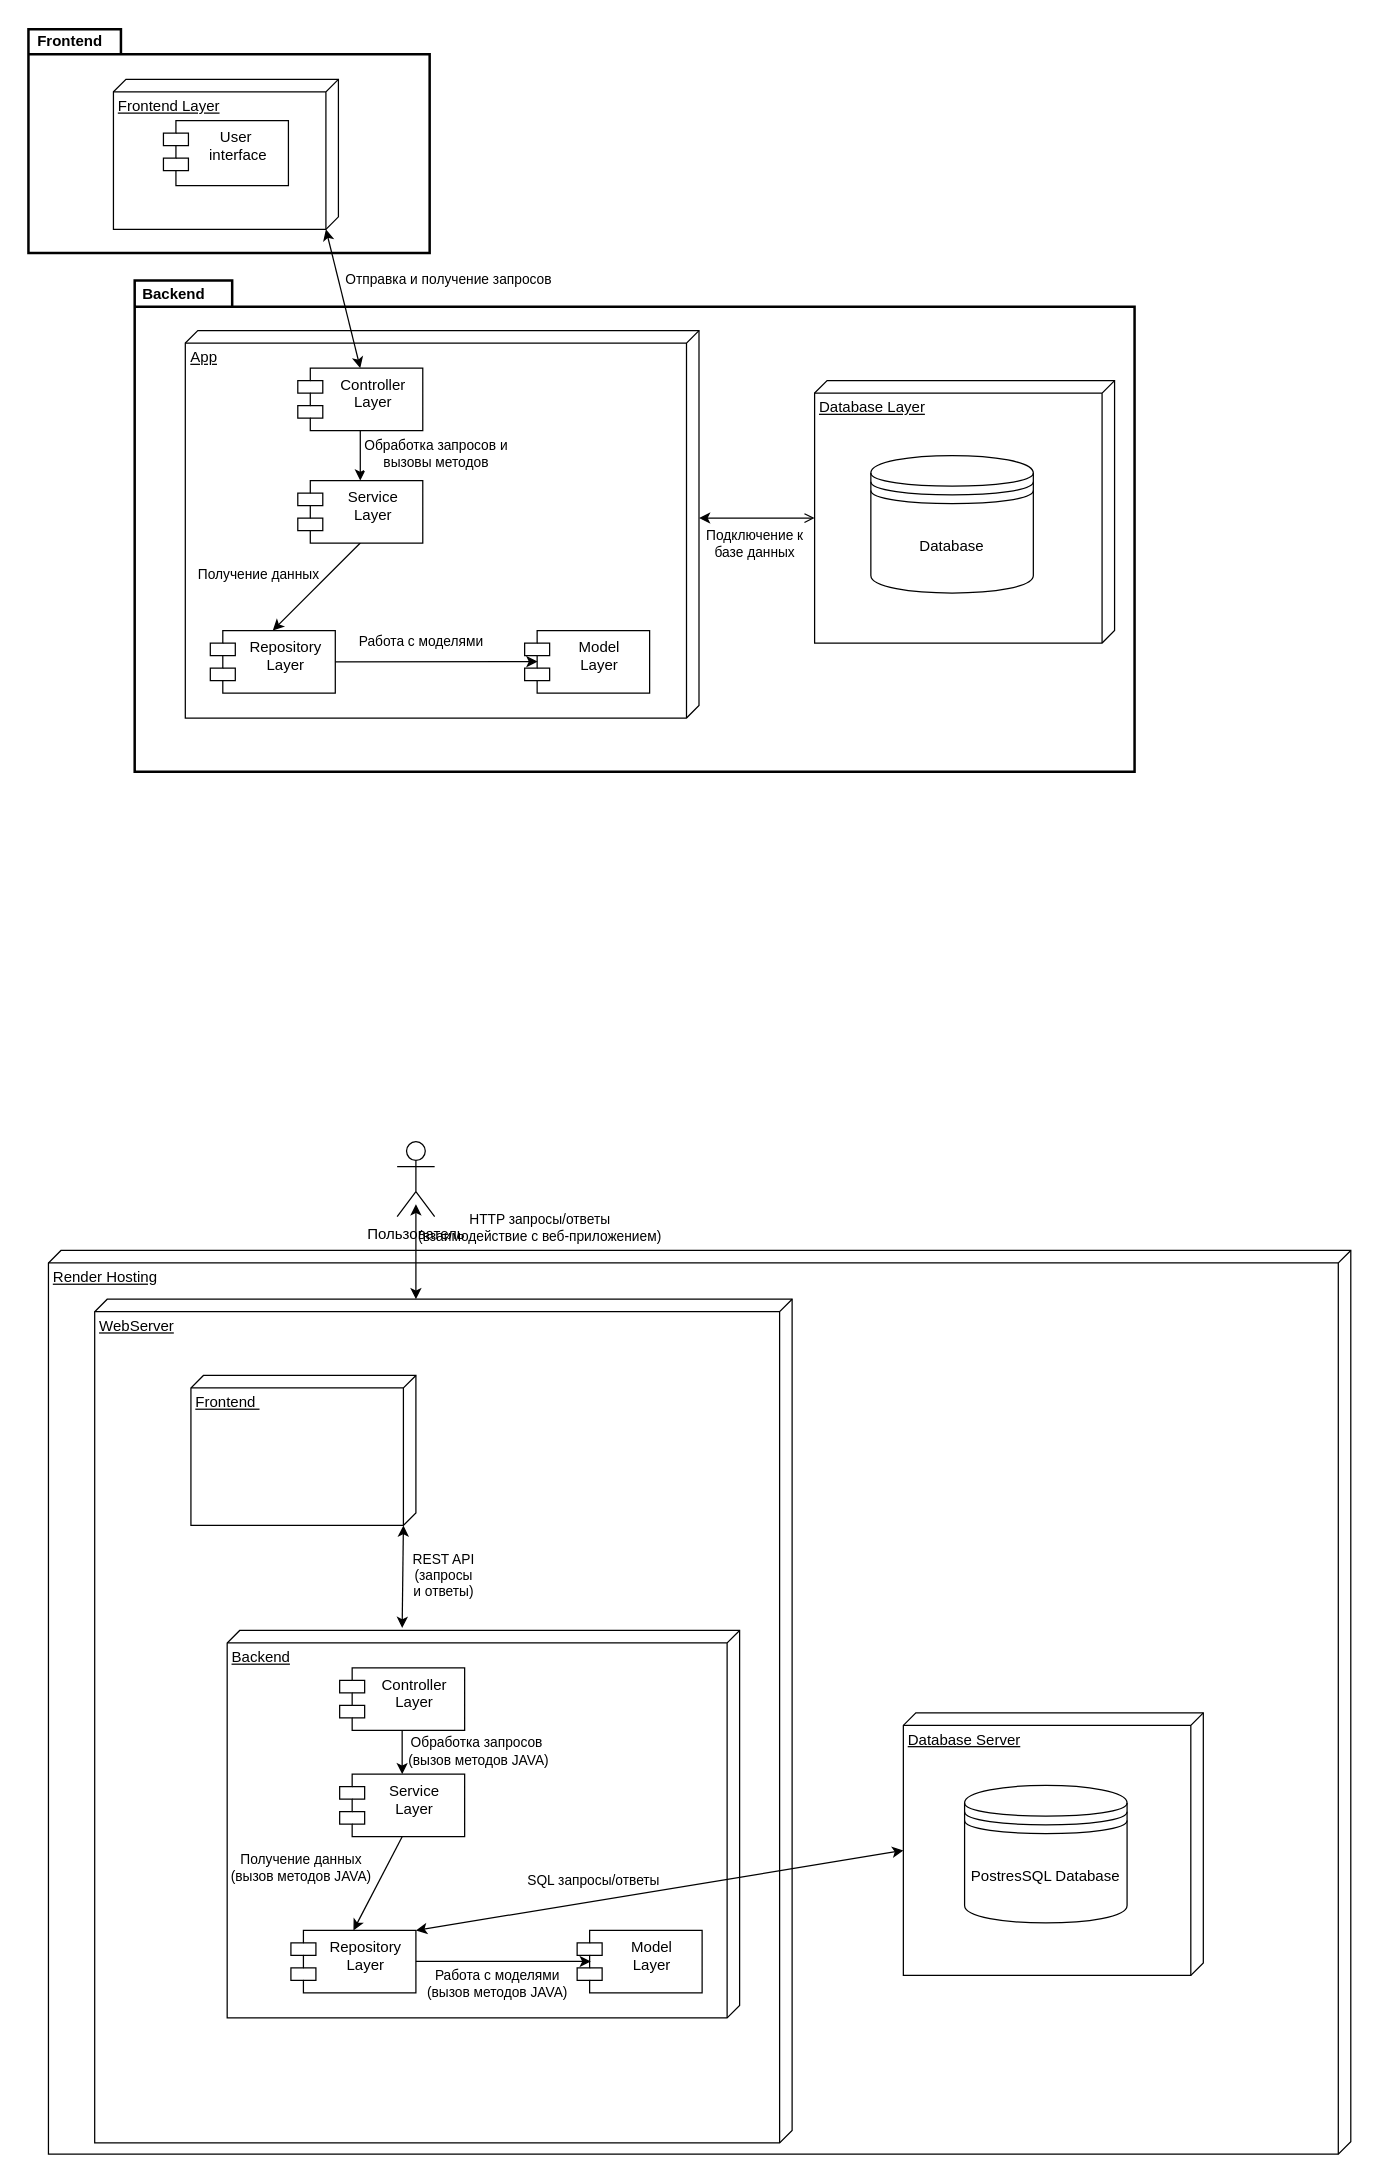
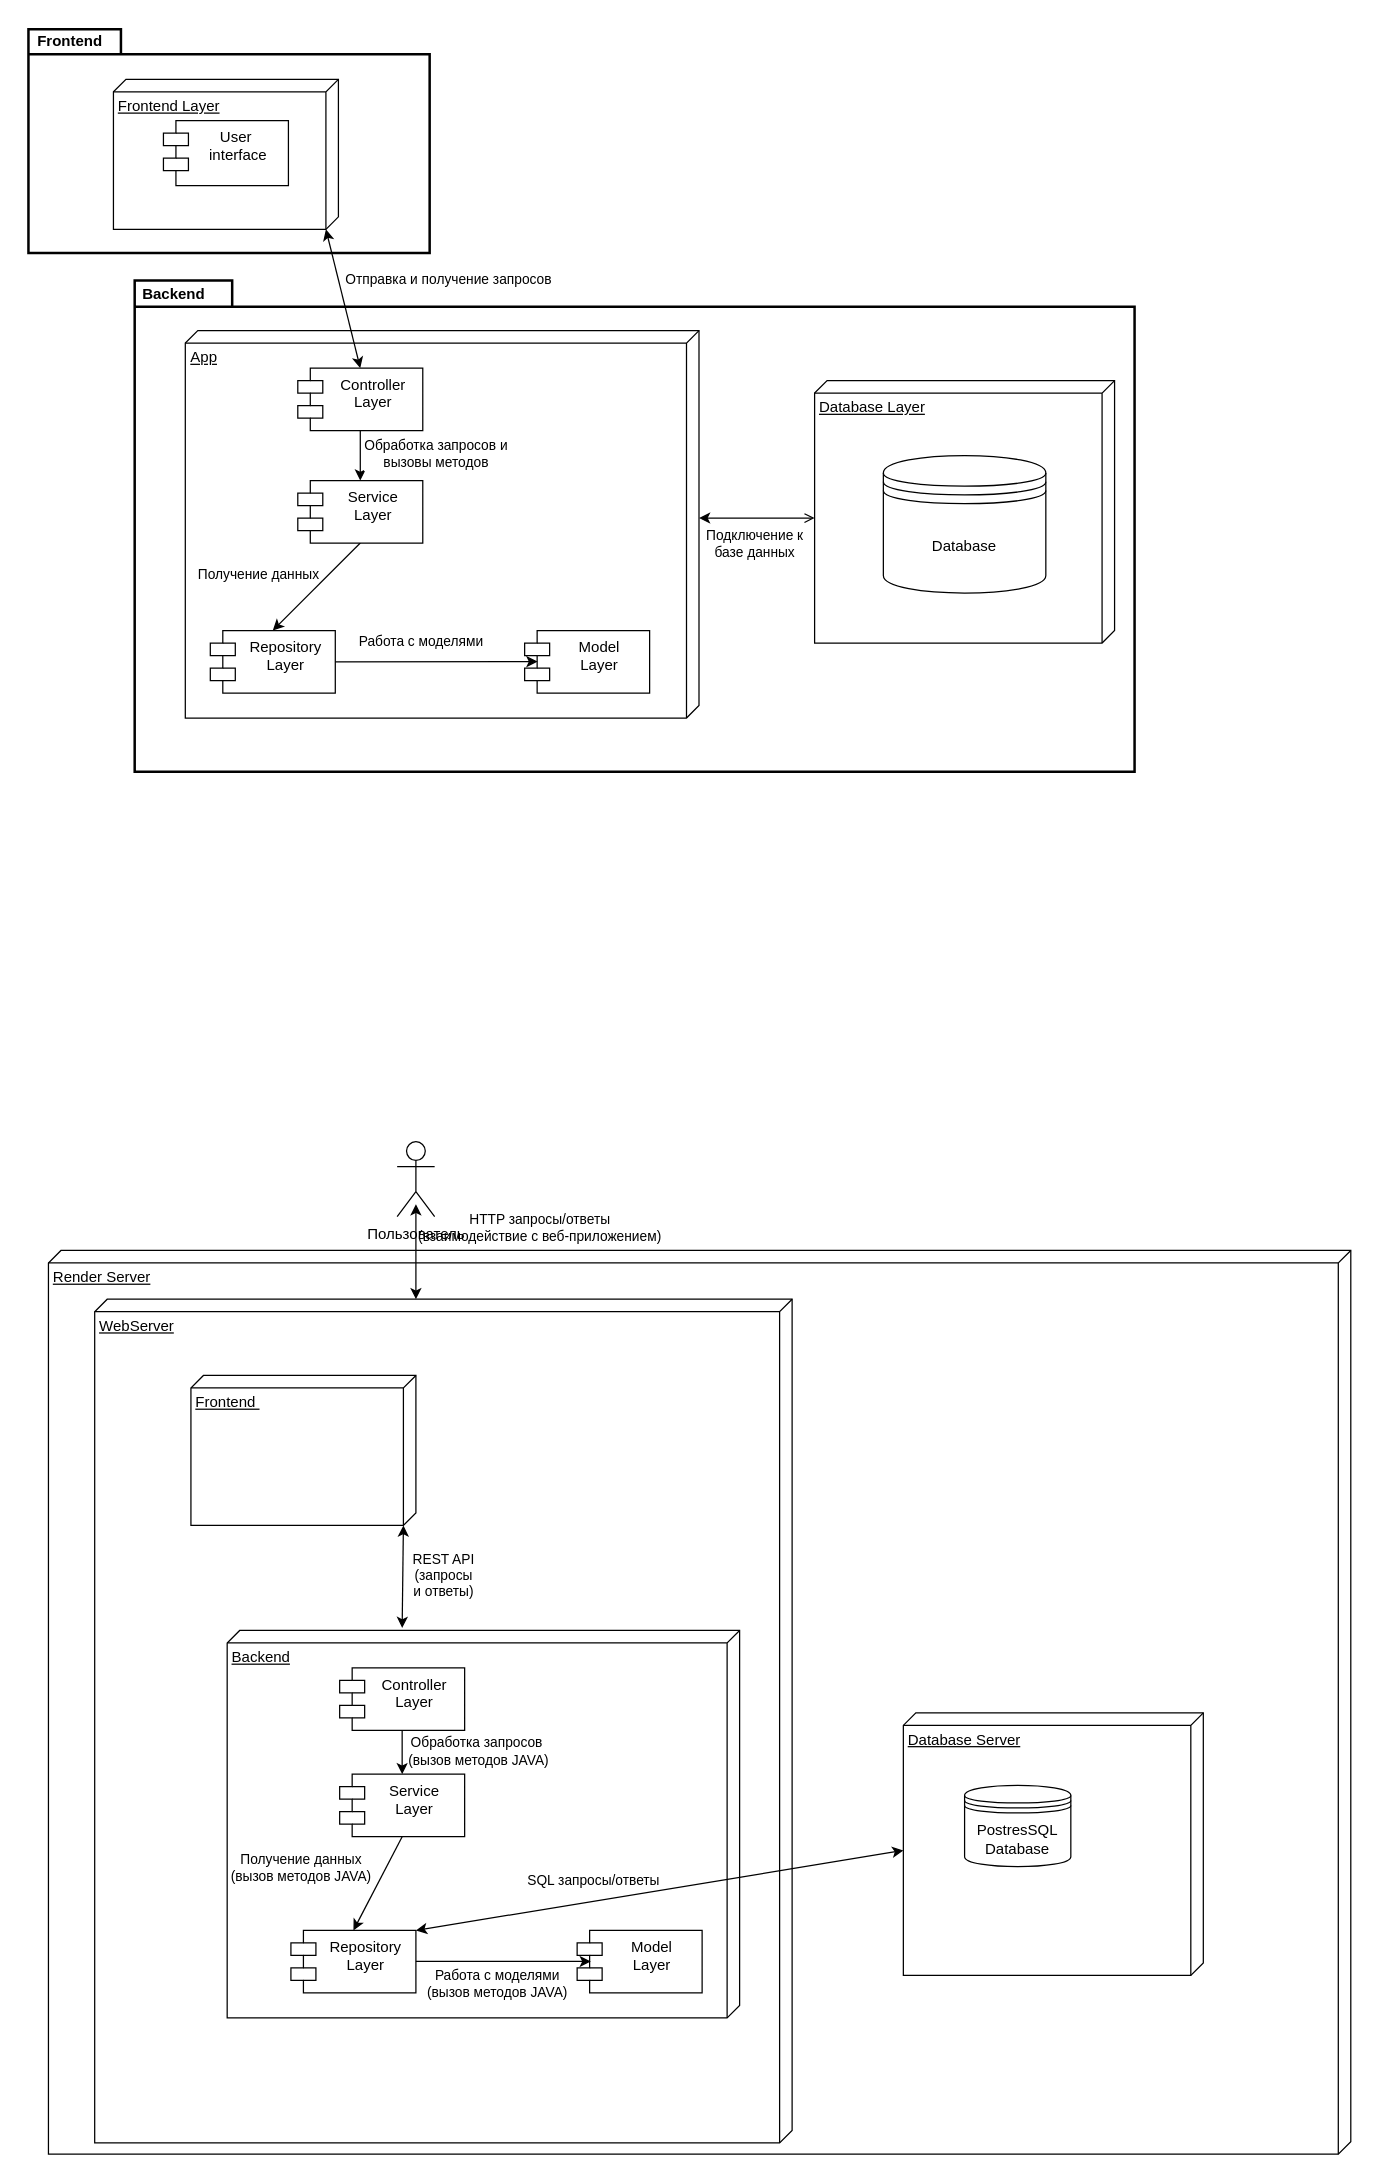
  <mxCell id="0" />
  <mxCell id="1" parent="0" />
- <mxCell id="2" value="Render Hosting" style="verticalAlign=top;align=left;spacingTop=8;spacingLeft=2;spacingRight=12;shape=cube;size=10;direction=south;fontStyle=4;html=1;whiteSpace=wrap;" parent="1" vertex="1"><mxGeometry x="38" y="1000" width="1042" height="723" as="geometry" /></mxCell>
+ <mxCell id="2" value="Render Server" style="verticalAlign=top;align=left;spacingTop=8;spacingLeft=2;spacingRight=12;shape=cube;size=10;direction=south;fontStyle=4;html=1;whiteSpace=wrap;" parent="1" vertex="1"><mxGeometry x="38" y="1000" width="1042" height="723" as="geometry" /></mxCell>
  <mxCell id="3" value="WebServer" style="verticalAlign=top;align=left;spacingTop=8;spacingLeft=2;spacingRight=12;shape=cube;size=10;direction=south;fontStyle=4;html=1;whiteSpace=wrap;" parent="1" vertex="1"><mxGeometry x="75" y="1039" width="558" height="675" as="geometry" /></mxCell>
  <mxCell id="4" value="" style="shape=folder;tabWidth=78;tabHeight=21;tabPosition=left;strokeWidth=2;html=1;whiteSpace=wrap;align=center;" vertex="1" parent="1"><mxGeometry x="107" y="224" width="800" height="393" as="geometry" /></mxCell>
  <mxCell id="5" value="123" style="shape=folder;tabWidth=74;tabHeight=20;tabPosition=left;strokeWidth=2;html=1;whiteSpace=wrap;align=center;" vertex="1" parent="1"><mxGeometry x="22" y="23" width="321" height="179" as="geometry" /></mxCell>
  <mxCell id="6" value="Frontend&amp;nbsp;" style="verticalAlign=top;align=left;spacingTop=8;spacingLeft=2;spacingRight=12;shape=cube;size=10;direction=south;fontStyle=4;html=1;whiteSpace=wrap;" parent="1" vertex="1"><mxGeometry x="152" y="1100" width="180" height="120" as="geometry" /></mxCell>
  <mxCell id="7" value="Backend" style="verticalAlign=top;align=left;spacingTop=8;spacingLeft=2;spacingRight=12;shape=cube;size=10;direction=south;fontStyle=4;html=1;whiteSpace=wrap;" parent="1" vertex="1"><mxGeometry x="181" y="1304" width="410" height="310" as="geometry" /></mxCell>
  <mxCell id="8" value="Database Server" style="verticalAlign=top;align=left;spacingTop=8;spacingLeft=2;spacingRight=12;shape=cube;size=10;direction=south;fontStyle=4;html=1;whiteSpace=wrap;" parent="1" vertex="1"><mxGeometry x="722" y="1370" width="240" height="210" as="geometry" /></mxCell>
- <mxCell id="9" value="PostresSQL Database" style="shape=datastore;whiteSpace=wrap;html=1;" parent="1" vertex="1"><mxGeometry x="771" y="1428" width="130" height="110" as="geometry" /></mxCell>
+ <mxCell id="9" value="PostresSQL Database" style="shape=datastore;whiteSpace=wrap;html=1;" parent="1" vertex="1"><mxGeometry x="771" y="1428" width="85" height="65" as="geometry" /></mxCell>
  <mxCell id="10" style="edgeStyle=orthogonalEdgeStyle;rounded=0;orthogonalLoop=1;jettySize=auto;html=1;exitX=0.5;exitY=1;exitDx=0;exitDy=0;entryX=0.5;entryY=0;entryDx=0;entryDy=0;" parent="1" source="12" target="15" edge="1"><mxGeometry relative="1" as="geometry" /></mxCell>
  <mxCell id="11" value="Обработка запросов&amp;nbsp;&lt;div&gt;(вызов методов JAVA)&lt;/div&gt;" style="edgeLabel;html=1;align=center;verticalAlign=middle;resizable=0;points=[];" parent="10" vertex="1" connectable="0"><mxGeometry x="-0.08" y="1" relative="1" as="geometry"><mxPoint x="59" as="offset" /></mxGeometry></mxCell>
  <mxCell id="12" value="Controller Layer" style="shape=module;align=left;spacingLeft=20;align=center;verticalAlign=top;whiteSpace=wrap;html=1;" parent="1" vertex="1"><mxGeometry x="271" y="1334" width="100" height="50" as="geometry" /></mxCell>
  <mxCell id="13" style="rounded=0;orthogonalLoop=1;jettySize=auto;html=1;exitX=0.5;exitY=1;exitDx=0;exitDy=0;entryX=0.5;entryY=0;entryDx=0;entryDy=0;" parent="1" source="15" target="17" edge="1"><mxGeometry relative="1" as="geometry" /></mxCell>
  <mxCell id="14" value="Получение данных&lt;div&gt;(вызов методов JAVA)&lt;br&gt;&lt;/div&gt;" style="edgeLabel;html=1;align=center;verticalAlign=middle;resizable=0;points=[];labelBackgroundColor=none;" parent="13" vertex="1" connectable="0"><mxGeometry x="0.426" y="2" relative="1" as="geometry"><mxPoint x="-56" y="-30" as="offset" /></mxGeometry></mxCell>
  <mxCell id="15" value="Service&lt;div&gt;Layer&lt;/div&gt;" style="shape=module;align=left;spacingLeft=20;align=center;verticalAlign=top;whiteSpace=wrap;html=1;" parent="1" vertex="1"><mxGeometry x="271" y="1419" width="100" height="50" as="geometry" /></mxCell>
  <mxCell id="16" value="Model&lt;div&gt;Layer&lt;/div&gt;" style="shape=module;align=left;spacingLeft=20;align=center;verticalAlign=top;whiteSpace=wrap;html=1;" parent="1" vertex="1"><mxGeometry x="461" y="1544" width="100" height="50" as="geometry" /></mxCell>
  <mxCell id="17" value="Repository&lt;div&gt;Layer&lt;/div&gt;" style="shape=module;align=left;spacingLeft=20;align=center;verticalAlign=top;whiteSpace=wrap;html=1;" parent="1" vertex="1"><mxGeometry x="232" y="1544" width="100" height="50" as="geometry" /></mxCell>
  <mxCell id="18" style="rounded=0;orthogonalLoop=1;jettySize=auto;html=1;exitX=0;exitY=0;exitDx=120;exitDy=10;exitPerimeter=0;startArrow=classic;startFill=1;" parent="1" source="6" edge="1"><mxGeometry relative="1" as="geometry"><mxPoint x="321" y="1302" as="targetPoint" /></mxGeometry></mxCell>
  <mxCell id="19" value="REST API &lt;br&gt;(запросы&lt;div&gt;и ответы)&lt;/div&gt;" style="edgeLabel;html=1;align=center;verticalAlign=middle;resizable=0;points=[];labelBackgroundColor=none;" parent="18" vertex="1" connectable="0"><mxGeometry x="-0.253" y="3" relative="1" as="geometry"><mxPoint x="29" y="8" as="offset" /></mxGeometry></mxCell>
  <mxCell id="20" style="rounded=0;orthogonalLoop=1;jettySize=auto;html=1;exitX=1;exitY=0.5;exitDx=0;exitDy=0;entryX=0.11;entryY=0.5;entryDx=0;entryDy=0;entryPerimeter=0;startArrow=none;startFill=0;" parent="1" edge="1"><mxGeometry relative="1" as="geometry"><mxPoint x="332" y="1568.85" as="sourcePoint" /><mxPoint x="472" y="1568.85" as="targetPoint" /></mxGeometry></mxCell>
  <mxCell id="21" value="Работа с моделями&lt;div&gt;(вызов методов JAVA)&lt;br&gt;&lt;/div&gt;" style="edgeLabel;html=1;align=center;verticalAlign=middle;resizable=0;points=[];" parent="20" vertex="1" connectable="0"><mxGeometry x="-0.179" relative="1" as="geometry"><mxPoint x="7" y="18" as="offset" /></mxGeometry></mxCell>
  <mxCell id="22" style="rounded=0;orthogonalLoop=1;jettySize=auto;html=1;exitX=1;exitY=0;exitDx=0;exitDy=0;entryX=0;entryY=0;entryDx=110;entryDy=240;entryPerimeter=0;startArrow=classic;startFill=1;" parent="1" source="17" target="8" edge="1"><mxGeometry relative="1" as="geometry" /></mxCell>
  <mxCell id="23" value="SQL запросы/ответы" style="edgeLabel;html=1;align=center;verticalAlign=middle;resizable=0;points=[];" parent="22" vertex="1" connectable="0"><mxGeometry x="-0.479" y="2" relative="1" as="geometry"><mxPoint x="40" y="-22" as="offset" /></mxGeometry></mxCell>
  <mxCell id="24" value="Пользователь" style="shape=umlActor;verticalLabelPosition=bottom;verticalAlign=top;html=1;outlineConnect=0;" parent="1" vertex="1"><mxGeometry x="317" y="913" width="30" height="60" as="geometry" /></mxCell>
  <mxCell id="25" value="Database Layer" style="verticalAlign=top;align=left;spacingTop=8;spacingLeft=2;spacingRight=12;shape=cube;size=10;direction=south;fontStyle=4;html=1;whiteSpace=wrap;" parent="1" vertex="1"><mxGeometry x="651" y="304" width="240" height="210" as="geometry" /></mxCell>
- <mxCell id="26" value="Database" style="shape=datastore;whiteSpace=wrap;html=1;" parent="1" vertex="1"><mxGeometry x="696" y="364" width="130" height="110" as="geometry" /></mxCell>
+ <mxCell id="26" value="Database" style="shape=datastore;whiteSpace=wrap;html=1;" parent="1" vertex="1"><mxGeometry x="706" y="364" width="130" height="110" as="geometry" /></mxCell>
  <mxCell id="27" value="Frontend Layer" style="verticalAlign=top;align=left;spacingTop=8;spacingLeft=2;spacingRight=12;shape=cube;size=10;direction=south;fontStyle=4;html=1;whiteSpace=wrap;" parent="1" vertex="1"><mxGeometry x="90" y="63" width="180" height="120" as="geometry" /></mxCell>
  <mxCell id="28" value="User&amp;nbsp;&lt;div&gt;interface&lt;/div&gt;" style="shape=module;align=left;spacingLeft=20;align=center;verticalAlign=top;whiteSpace=wrap;html=1;" parent="1" vertex="1"><mxGeometry x="130" y="96" width="100" height="52" as="geometry" /></mxCell>
  <mxCell id="29" value="App" style="verticalAlign=top;align=left;spacingTop=8;spacingLeft=2;spacingRight=12;shape=cube;size=10;direction=south;fontStyle=4;html=1;whiteSpace=wrap;" parent="1" vertex="1"><mxGeometry x="147.5" y="264" width="411" height="310" as="geometry" /></mxCell>
  <mxCell id="30" style="edgeStyle=orthogonalEdgeStyle;rounded=0;orthogonalLoop=1;jettySize=auto;html=1;exitX=0.5;exitY=1;exitDx=0;exitDy=0;entryX=0.5;entryY=0;entryDx=0;entryDy=0;" parent="1" source="32" target="35" edge="1"><mxGeometry relative="1" as="geometry" /></mxCell>
  <mxCell id="31" value="Обработка запросов и&lt;br&gt;вызовы методов" style="edgeLabel;html=1;align=center;verticalAlign=middle;resizable=0;points=[];" parent="30" vertex="1" connectable="0"><mxGeometry x="-0.08" y="1" relative="1" as="geometry"><mxPoint x="59" as="offset" /></mxGeometry></mxCell>
  <mxCell id="32" value="Controller Layer" style="shape=module;align=left;spacingLeft=20;align=center;verticalAlign=top;whiteSpace=wrap;html=1;" parent="1" vertex="1"><mxGeometry x="237.5" y="294" width="100" height="50" as="geometry" /></mxCell>
  <mxCell id="33" style="rounded=0;orthogonalLoop=1;jettySize=auto;html=1;exitX=0.5;exitY=1;exitDx=0;exitDy=0;entryX=0.5;entryY=0;entryDx=0;entryDy=0;" parent="1" source="35" target="37" edge="1"><mxGeometry relative="1" as="geometry" /></mxCell>
  <mxCell id="34" value="Получение данных" style="edgeLabel;html=1;align=center;verticalAlign=middle;resizable=0;points=[];" parent="33" vertex="1" connectable="0"><mxGeometry x="0.426" y="2" relative="1" as="geometry"><mxPoint x="-33" y="-27" as="offset" /></mxGeometry></mxCell>
  <mxCell id="35" value="Service&lt;div&gt;Layer&lt;/div&gt;" style="shape=module;align=left;spacingLeft=20;align=center;verticalAlign=top;whiteSpace=wrap;html=1;" parent="1" vertex="1"><mxGeometry x="237.5" y="384" width="100" height="50" as="geometry" /></mxCell>
  <mxCell id="36" value="Model&lt;div&gt;Layer&lt;/div&gt;" style="shape=module;align=left;spacingLeft=20;align=center;verticalAlign=top;whiteSpace=wrap;html=1;" parent="1" vertex="1"><mxGeometry x="419" y="504" width="100" height="50" as="geometry" /></mxCell>
  <mxCell id="37" value="Repository&lt;div&gt;Layer&lt;/div&gt;" style="shape=module;align=left;spacingLeft=20;align=center;verticalAlign=top;whiteSpace=wrap;html=1;" parent="1" vertex="1"><mxGeometry x="167.5" y="504" width="100" height="50" as="geometry" /></mxCell>
  <mxCell id="38" style="rounded=0;orthogonalLoop=1;jettySize=auto;html=1;exitX=0;exitY=0;exitDx=120;exitDy=10;exitPerimeter=0;entryX=0.5;entryY=0;entryDx=0;entryDy=0;startArrow=classic;startFill=1;" parent="1" source="27" target="32" edge="1"><mxGeometry relative="1" as="geometry"><mxPoint x="257.5" y="234" as="sourcePoint" /></mxGeometry></mxCell>
  <mxCell id="39" value="Отправка и получение запросов" style="edgeLabel;html=1;align=center;verticalAlign=middle;resizable=0;points=[];" parent="38" vertex="1" connectable="0"><mxGeometry x="-0.253" y="3" relative="1" as="geometry"><mxPoint x="84" y="-2" as="offset" /></mxGeometry></mxCell>
  <mxCell id="40" style="rounded=0;orthogonalLoop=1;jettySize=auto;html=1;exitX=1;exitY=0.5;exitDx=0;exitDy=0;entryX=0.103;entryY=0.497;entryDx=0;entryDy=0;entryPerimeter=0;startArrow=none;startFill=0;" parent="1" source="37" target="36" edge="1"><mxGeometry relative="1" as="geometry" /></mxCell>
  <mxCell id="41" value="Работа с моделями" style="edgeLabel;html=1;align=center;verticalAlign=middle;resizable=0;points=[];" parent="40" vertex="1" connectable="0"><mxGeometry x="-0.179" relative="1" as="geometry"><mxPoint x="2" y="-16" as="offset" /></mxGeometry></mxCell>
  <mxCell id="42" value="" style="edgeStyle=orthogonalEdgeStyle;rounded=0;orthogonalLoop=1;jettySize=auto;html=1;startArrow=classic;startFill=1;" parent="1" edge="1"><mxGeometry relative="1" as="geometry"><mxPoint x="332" y="963" as="sourcePoint" /><mxPoint x="332" y="1039" as="targetPoint" /></mxGeometry></mxCell>
  <mxCell id="43" value="HTTP запросы/ответы&lt;div&gt;(взаимодействие с веб-приложением)&lt;/div&gt;" style="edgeLabel;html=1;align=center;verticalAlign=middle;resizable=0;points=[];labelBackgroundColor=none;" parent="42" vertex="1" connectable="0"><mxGeometry x="0.304" y="-1" relative="1" as="geometry"><mxPoint x="99" y="-32" as="offset" /></mxGeometry></mxCell>
  <mxCell id="44" style="rounded=0;orthogonalLoop=1;jettySize=auto;html=1;exitX=0;exitY=0;exitDx=150;exitDy=0;exitPerimeter=0;entryX=0;entryY=0;entryDx=110;entryDy=240;entryPerimeter=0;startArrow=classic;startFill=1;endArrow=open;" parent="1" source="29" target="25" edge="1"><mxGeometry relative="1" as="geometry" /></mxCell>
  <mxCell id="45" value="Подключение к&lt;div&gt;базе данных&lt;/div&gt;" style="edgeLabel;html=1;align=center;verticalAlign=middle;resizable=0;points=[];labelBackgroundColor=none;" parent="44" vertex="1" connectable="0"><mxGeometry x="0.207" y="1" relative="1" as="geometry"><mxPoint x="-12" y="21" as="offset" /></mxGeometry></mxCell>
  <mxCell id="46" value="&lt;b&gt;Frontend&lt;/b&gt;" style="text;html=1;align=center;verticalAlign=middle;resizable=0;points=[];autosize=1;strokeColor=none;fillColor=none;" vertex="1" parent="1"><mxGeometry x="20" y="20" width="70" height="26" as="geometry" /></mxCell>
  <mxCell id="47" value="&lt;b&gt;Backend&lt;/b&gt;" style="text;html=1;align=center;verticalAlign=middle;resizable=0;points=[];autosize=1;strokeColor=none;fillColor=none;" vertex="1" parent="1"><mxGeometry x="104" y="222" width="68" height="26" as="geometry" /></mxCell>
